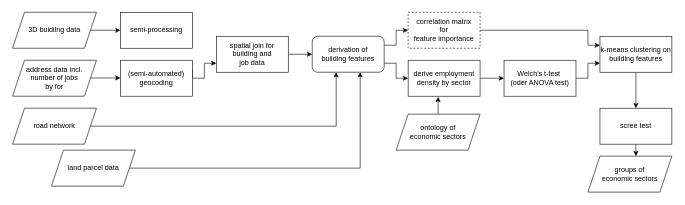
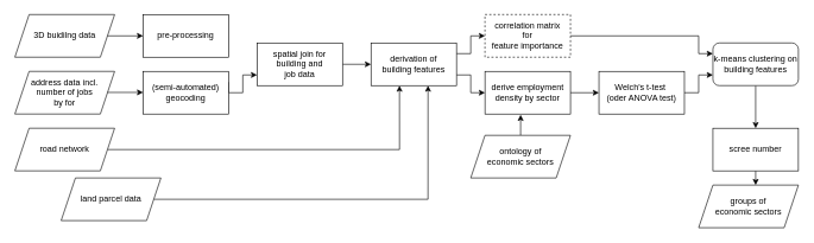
  <mxCell id="0" />
  <mxCell id="1" parent="0" />
  <mxCell id="2" value="3D buidilng data" style="shape=parallelogram;perimeter=parallelogramPerimeter;whiteSpace=wrap;html=1;fixedSize=1;" parent="1" vertex="1"><mxGeometry x="20" y="20" width="140" height="60" as="geometry" /></mxCell>
- <mxCell id="3" value="semi-processing" style="rounded=0;whiteSpace=wrap;html=1;" parent="1" vertex="1"><mxGeometry x="200" y="20" width="120" height="60" as="geometry" /></mxCell>
+ <mxCell id="3" value="pre-processing" style="rounded=0;whiteSpace=wrap;html=1;" parent="1" vertex="1"><mxGeometry x="200" y="20" width="120" height="60" as="geometry" /></mxCell>
  <mxCell id="4" value="&lt;div&gt;address data incl.&lt;br&gt;&lt;/div&gt;&lt;div&gt;number of jobs &lt;br&gt;&lt;/div&gt;&lt;div&gt;by for&lt;br&gt;&lt;/div&gt;" style="shape=parallelogram;perimeter=parallelogramPerimeter;whiteSpace=wrap;html=1;fixedSize=1;" parent="1" vertex="1"><mxGeometry x="20" y="100" width="140" height="60" as="geometry" /></mxCell>
  <mxCell id="5" style="edgeStyle=orthogonalEdgeStyle;rounded=0;orthogonalLoop=1;jettySize=auto;html=1;exitX=1;exitY=0.5;exitDx=0;exitDy=0;entryX=0.333;entryY=1;entryDx=0;entryDy=0;entryPerimeter=0;" parent="1" source="6" target="24" edge="1"><mxGeometry relative="1" as="geometry"><mxPoint x="560" y="130" as="targetPoint" /></mxGeometry></mxCell>
  <mxCell id="6" value="road network" style="shape=parallelogram;perimeter=parallelogramPerimeter;whiteSpace=wrap;html=1;fixedSize=1;" parent="1" vertex="1"><mxGeometry x="20" y="180" width="140" height="60" as="geometry" /></mxCell>
  <mxCell id="7" style="edgeStyle=orthogonalEdgeStyle;rounded=0;orthogonalLoop=1;jettySize=auto;html=1;exitX=1;exitY=0.25;exitDx=0;exitDy=0;entryX=0;entryY=0.75;entryDx=0;entryDy=0;" parent="1" source="8" target="10" edge="1"><mxGeometry relative="1" as="geometry"><Array as="points"><mxPoint x="320" y="130" /><mxPoint x="340" y="130" /><mxPoint x="340" y="105" /></Array></mxGeometry></mxCell>
  <mxCell id="8" value="&lt;div&gt;(semi-automated)&lt;/div&gt;&lt;div&gt;geocoding&lt;/div&gt;" style="rounded=0;whiteSpace=wrap;html=1;" parent="1" vertex="1"><mxGeometry x="200" y="100" width="120" height="60" as="geometry" /></mxCell>
  <mxCell id="9" style="edgeStyle=orthogonalEdgeStyle;rounded=0;orthogonalLoop=1;jettySize=auto;html=1;exitX=1;exitY=0.5;exitDx=0;exitDy=0;entryX=0;entryY=0.5;entryDx=0;entryDy=0;" parent="1" source="10" target="24" edge="1"><mxGeometry relative="1" as="geometry" /></mxCell>
  <mxCell id="10" value="&lt;div&gt;spatial join for&lt;/div&gt;&lt;div&gt;building and &lt;br&gt;&lt;/div&gt;&lt;div&gt;job data&lt;br&gt;&lt;/div&gt;" style="rounded=0;whiteSpace=wrap;html=1;" parent="1" vertex="1"><mxGeometry x="360" y="60" width="120" height="60" as="geometry" /></mxCell>
  <mxCell id="11" style="edgeStyle=orthogonalEdgeStyle;rounded=0;orthogonalLoop=1;jettySize=auto;html=1;exitX=1;exitY=0.5;exitDx=0;exitDy=0;entryX=0;entryY=0.75;entryDx=0;entryDy=0;" parent="1" source="12" target="30" edge="1"><mxGeometry relative="1" as="geometry" /></mxCell>
  <mxCell id="12" value="&lt;div&gt;Welch's t-test&amp;nbsp; &lt;/div&gt;(oder ANOVA test)" style="rounded=0;whiteSpace=wrap;html=1;" parent="1" vertex="1"><mxGeometry x="840" y="100" width="120" height="60" as="geometry" /></mxCell>
  <mxCell id="13" value="&lt;div&gt;groups of&lt;/div&gt;&lt;div&gt;economic sectors&lt;br&gt;&lt;/div&gt;" style="shape=parallelogram;perimeter=parallelogramPerimeter;whiteSpace=wrap;html=1;fixedSize=1;strokeWidth=1;" parent="1" vertex="1"><mxGeometry x="980" y="260" width="140" height="60" as="geometry" /></mxCell>
  <mxCell id="14" value="" style="endArrow=classic;html=1;rounded=0;exitX=1;exitY=0.5;exitDx=0;exitDy=0;entryX=0;entryY=0.5;entryDx=0;entryDy=0;" parent="1" source="2" target="3" edge="1"><mxGeometry width="50" height="50" relative="1" as="geometry"><mxPoint x="190" y="-30" as="sourcePoint" /><mxPoint x="240" y="-80" as="targetPoint" /></mxGeometry></mxCell>
  <mxCell id="15" value="" style="endArrow=classic;html=1;rounded=0;exitX=1;exitY=0.5;exitDx=0;exitDy=0;entryX=0;entryY=0.5;entryDx=0;entryDy=0;" parent="1" edge="1"><mxGeometry width="50" height="50" relative="1" as="geometry"><mxPoint x="150" y="129.58" as="sourcePoint" /><mxPoint x="200" y="129.58" as="targetPoint" /></mxGeometry></mxCell>
  <mxCell id="16" style="edgeStyle=orthogonalEdgeStyle;rounded=0;orthogonalLoop=1;jettySize=auto;html=1;exitX=1;exitY=0.5;exitDx=0;exitDy=0;entryX=0.667;entryY=1;entryDx=0;entryDy=0;entryPerimeter=0;" parent="1" source="17" target="24" edge="1"><mxGeometry relative="1" as="geometry" /></mxCell>
  <mxCell id="17" value="land parcel data" style="shape=parallelogram;perimeter=parallelogramPerimeter;whiteSpace=wrap;html=1;fixedSize=1;" parent="1" vertex="1"><mxGeometry x="85" y="250" width="140" height="60" as="geometry" /></mxCell>
  <mxCell id="18" style="edgeStyle=orthogonalEdgeStyle;rounded=0;orthogonalLoop=1;jettySize=auto;html=1;exitX=1;exitY=0.5;exitDx=0;exitDy=0;entryX=0;entryY=0.25;entryDx=0;entryDy=0;" parent="1" source="19" target="30" edge="1"><mxGeometry relative="1" as="geometry"><mxPoint x="980" y="50" as="targetPoint" /><Array as="points"><mxPoint x="980" y="50" /><mxPoint x="980" y="75" /></Array></mxGeometry></mxCell>
  <mxCell id="19" value="&lt;div&gt;correlation matrix&lt;/div&gt;&lt;div&gt;for &lt;br&gt;&lt;/div&gt;&lt;div&gt;feature importance&lt;br&gt;&lt;/div&gt;" style="rounded=0;whiteSpace=wrap;html=1;dashed=1;" parent="1" vertex="1"><mxGeometry x="680" y="20" width="120" height="60" as="geometry" /></mxCell>
  <mxCell id="20" style="edgeStyle=orthogonalEdgeStyle;rounded=0;orthogonalLoop=1;jettySize=auto;html=1;exitX=0.5;exitY=0;exitDx=0;exitDy=0;entryX=0.417;entryY=1.017;entryDx=0;entryDy=0;entryPerimeter=0;" parent="1" source="21" target="26" edge="1"><mxGeometry relative="1" as="geometry" /></mxCell>
  <mxCell id="21" value="&lt;div&gt;ontology of &lt;br&gt;&lt;/div&gt;&lt;div&gt;economic sectors&lt;br&gt;&lt;/div&gt;" style="shape=parallelogram;perimeter=parallelogramPerimeter;whiteSpace=wrap;html=1;fixedSize=1;" parent="1" vertex="1"><mxGeometry x="660" y="190" width="140" height="60" as="geometry" /></mxCell>
  <mxCell id="22" style="edgeStyle=orthogonalEdgeStyle;rounded=0;orthogonalLoop=1;jettySize=auto;html=1;exitX=1;exitY=0.25;exitDx=0;exitDy=0;entryX=0;entryY=0.5;entryDx=0;entryDy=0;" parent="1" source="24" target="19" edge="1"><mxGeometry relative="1" as="geometry" /></mxCell>
  <mxCell id="23" style="edgeStyle=orthogonalEdgeStyle;rounded=0;orthogonalLoop=1;jettySize=auto;html=1;exitX=1;exitY=0.75;exitDx=0;exitDy=0;entryX=0;entryY=0.5;entryDx=0;entryDy=0;" parent="1" source="24" target="26" edge="1"><mxGeometry relative="1" as="geometry" /></mxCell>
- <mxCell id="24" value="derivation of&lt;div&gt;building features&lt;br&gt;&lt;/div&gt;" style="whiteSpace=wrap;html=1;rounded=1;" parent="1" vertex="1"><mxGeometry x="520" y="60" width="120" height="60" as="geometry" /></mxCell>
+ <mxCell id="24" value="derivation of&lt;div&gt;building features&lt;br&gt;&lt;/div&gt;" style="rounded=0;whiteSpace=wrap;html=1;" parent="1" vertex="1"><mxGeometry x="520" y="60" width="120" height="60" as="geometry" /></mxCell>
  <mxCell id="25" style="edgeStyle=orthogonalEdgeStyle;rounded=0;orthogonalLoop=1;jettySize=auto;html=1;exitX=1;exitY=0.5;exitDx=0;exitDy=0;entryX=0;entryY=0.5;entryDx=0;entryDy=0;" parent="1" source="26" target="12" edge="1"><mxGeometry relative="1" as="geometry" /></mxCell>
  <mxCell id="26" value="&lt;div&gt;derive employment&lt;/div&gt;&lt;div&gt;density by sector&lt;br&gt;&lt;/div&gt;" style="rounded=0;whiteSpace=wrap;html=1;" parent="1" vertex="1"><mxGeometry x="680" y="100" width="120" height="60" as="geometry" /></mxCell>
  <mxCell id="27" style="edgeStyle=orthogonalEdgeStyle;rounded=0;orthogonalLoop=1;jettySize=auto;html=1;" parent="1" source="28" edge="1"><mxGeometry relative="1" as="geometry"><mxPoint x="1060" y="260" as="targetPoint" /></mxGeometry></mxCell>
- <mxCell id="28" value="scree test" style="rounded=0;whiteSpace=wrap;html=1;" parent="1" vertex="1"><mxGeometry x="1000" y="180" width="120" height="60" as="geometry" /></mxCell>
+ <mxCell id="28" value="scree number" style="rounded=0;whiteSpace=wrap;html=1;" parent="1" vertex="1"><mxGeometry x="1000" y="180" width="120" height="60" as="geometry" /></mxCell>
  <mxCell id="29" style="edgeStyle=orthogonalEdgeStyle;rounded=0;orthogonalLoop=1;jettySize=auto;html=1;exitX=0.5;exitY=1;exitDx=0;exitDy=0;entryX=0.5;entryY=0;entryDx=0;entryDy=0;" parent="1" source="30" target="28" edge="1"><mxGeometry relative="1" as="geometry" /></mxCell>
- <mxCell id="30" value="k-means clustering on building features" style="rounded=0;whiteSpace=wrap;html=1;" parent="1" vertex="1"><mxGeometry x="1000" y="60" width="120" height="60" as="geometry" /></mxCell>
+ <mxCell id="30" value="k-means clustering on building features" style="whiteSpace=wrap;html=1;rounded=1;" parent="1" vertex="1"><mxGeometry x="1000" y="60" width="120" height="60" as="geometry" /></mxCell>
